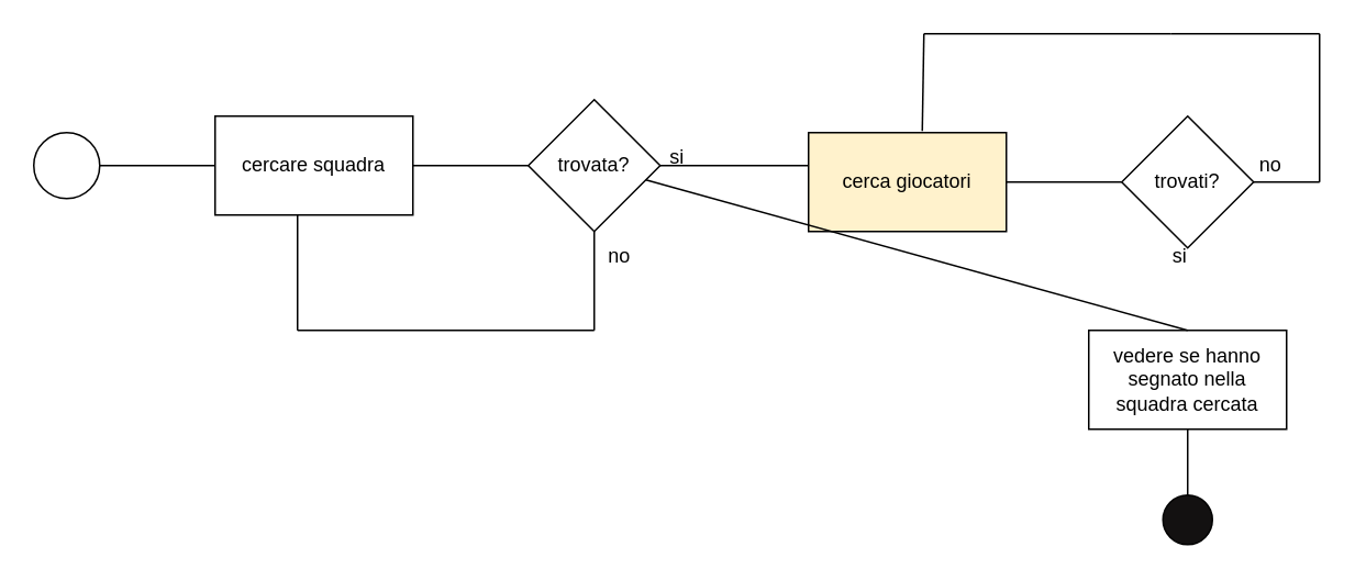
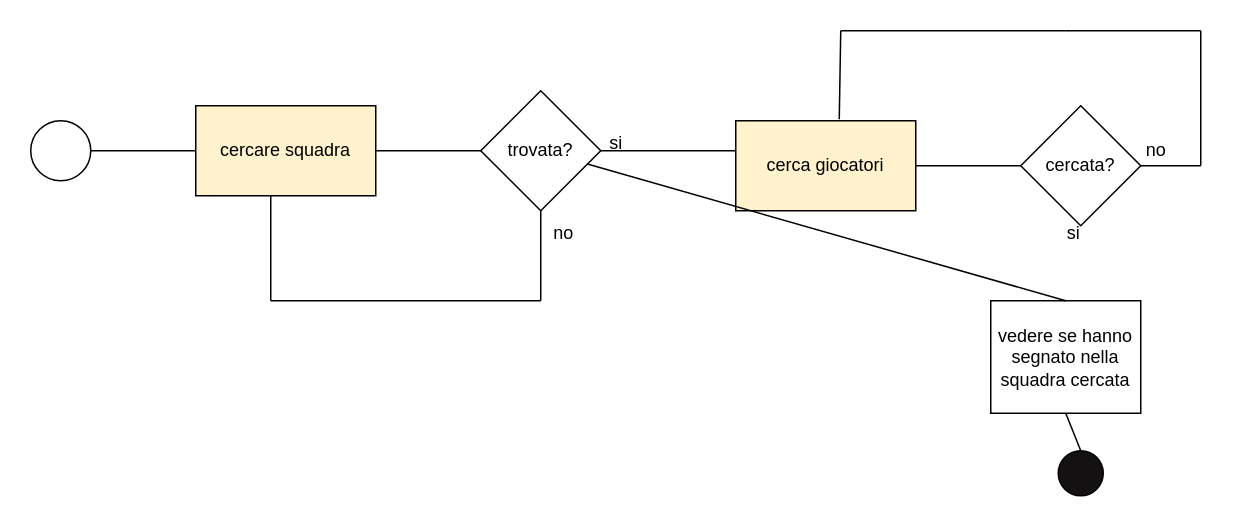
  <mxCell id="0" />
  <mxCell id="1" parent="0" />
  <mxCell id="2" value="" style="ellipse;whiteSpace=wrap;html=1;aspect=fixed;fillColor=#131111;" vertex="1" parent="1"><mxGeometry x="705" y="300" width="30" height="30" as="geometry" /></mxCell>
  <mxCell id="3" value="" style="ellipse;whiteSpace=wrap;html=1;aspect=fixed;" vertex="1" parent="1"><mxGeometry x="20" y="80" width="40" height="40" as="geometry" /></mxCell>
  <mxCell id="4" value="" style="endArrow=none;html=1;rounded=0;exitX=1;exitY=0.5;exitDx=0;exitDy=0;" edge="1" parent="1" source="3"><mxGeometry width="50" height="50" relative="1" as="geometry"><mxPoint x="390" y="270" as="sourcePoint" /><mxPoint x="130" y="100" as="targetPoint" /></mxGeometry></mxCell>
- <mxCell id="5" value="cercare squadra" style="rounded=0;whiteSpace=wrap;html=1;" vertex="1" parent="1"><mxGeometry x="130" y="70" width="120" height="60" as="geometry" /></mxCell>
+ <mxCell id="5" value="cercare squadra" style="rounded=0;whiteSpace=wrap;html=1;fillColor=#fff2cc;" vertex="1" parent="1"><mxGeometry x="130" y="70" width="120" height="60" as="geometry" /></mxCell>
  <mxCell id="6" value="" style="endArrow=none;html=1;rounded=0;exitX=1;exitY=0.5;exitDx=0;exitDy=0;" edge="1" parent="1" source="5"><mxGeometry width="50" height="50" relative="1" as="geometry"><mxPoint x="280" y="130" as="sourcePoint" /><mxPoint x="320" y="100" as="targetPoint" /></mxGeometry></mxCell>
  <mxCell id="7" value="trovata?" style="rhombus;whiteSpace=wrap;html=1;" vertex="1" parent="1"><mxGeometry x="320" y="60" width="80" height="80" as="geometry" /></mxCell>
  <mxCell id="8" value="" style="endArrow=none;html=1;rounded=0;entryX=0.5;entryY=1;entryDx=0;entryDy=0;" edge="1" parent="1" target="7"><mxGeometry width="50" height="50" relative="1" as="geometry"><mxPoint x="360" y="200" as="sourcePoint" /><mxPoint x="370" y="180" as="targetPoint" /></mxGeometry></mxCell>
  <mxCell id="9" value="no&lt;br&gt;" style="text;html=1;align=center;verticalAlign=middle;resizable=0;points=[];autosize=1;strokeColor=none;fillColor=none;" vertex="1" parent="1"><mxGeometry x="355" y="140" width="40" height="30" as="geometry" /></mxCell>
  <mxCell id="10" value="" style="endArrow=none;html=1;rounded=0;" edge="1" parent="1"><mxGeometry width="50" height="50" relative="1" as="geometry"><mxPoint x="180" y="200" as="sourcePoint" /><mxPoint x="360" y="200" as="targetPoint" /></mxGeometry></mxCell>
  <mxCell id="11" value="" style="endArrow=none;html=1;rounded=0;" edge="1" parent="1"><mxGeometry width="50" height="50" relative="1" as="geometry"><mxPoint x="180" y="200" as="sourcePoint" /><mxPoint x="180" y="130" as="targetPoint" /></mxGeometry></mxCell>
  <mxCell id="12" value="" style="endArrow=none;html=1;rounded=0;exitX=1;exitY=0.5;exitDx=0;exitDy=0;" edge="1" parent="1" source="7"><mxGeometry width="50" height="50" relative="1" as="geometry"><mxPoint x="390" y="260" as="sourcePoint" /><mxPoint x="490" y="100" as="targetPoint" /></mxGeometry></mxCell>
  <mxCell id="13" value="cerca giocatori" style="rounded=0;whiteSpace=wrap;html=1;fillColor=#fff2cc;" vertex="1" parent="1"><mxGeometry x="490" y="80" width="120" height="60" as="geometry" /></mxCell>
  <mxCell id="14" value="" style="endArrow=none;html=1;rounded=0;exitX=1;exitY=0.5;exitDx=0;exitDy=0;" edge="1" parent="1" source="13"><mxGeometry width="50" height="50" relative="1" as="geometry"><mxPoint x="390" y="260" as="sourcePoint" /><mxPoint x="680" y="110" as="targetPoint" /></mxGeometry></mxCell>
- <mxCell id="15" value="vedere se hanno segnato nella squadra cercata" style="rounded=0;whiteSpace=wrap;html=1;" vertex="1" parent="1"><mxGeometry x="660" y="200" width="120" height="60" as="geometry" /></mxCell>
+ <mxCell id="15" value="vedere se hanno segnato nella squadra cercata" style="rounded=0;whiteSpace=wrap;html=1;" vertex="1" parent="1"><mxGeometry x="660" y="200" width="100" height="75" as="geometry" /></mxCell>
  <mxCell id="16" value="si&lt;br&gt;" style="text;html=1;align=center;verticalAlign=middle;resizable=0;points=[];autosize=1;strokeColor=none;fillColor=none;" vertex="1" parent="1"><mxGeometry x="395" y="80" width="30" height="30" as="geometry" /></mxCell>
- <mxCell id="17" value="trovati?" style="rhombus;whiteSpace=wrap;html=1;" vertex="1" parent="1"><mxGeometry x="680" y="70" width="80" height="80" as="geometry" /></mxCell>
+ <mxCell id="17" value="cercata?" style="rhombus;whiteSpace=wrap;html=1;" vertex="1" parent="1"><mxGeometry x="680" y="70" width="80" height="80" as="geometry" /></mxCell>
  <mxCell id="18" value="" style="endArrow=none;html=1;rounded=0;" edge="1" parent="1"><mxGeometry width="50" height="50" relative="1" as="geometry"><mxPoint x="760" y="110" as="sourcePoint" /><mxPoint x="800" y="110" as="targetPoint" /></mxGeometry></mxCell>
  <mxCell id="19" value="" style="endArrow=none;html=1;rounded=0;" edge="1" parent="1"><mxGeometry width="50" height="50" relative="1" as="geometry"><mxPoint x="800" y="110" as="sourcePoint" /><mxPoint x="800" y="20" as="targetPoint" /></mxGeometry></mxCell>
  <mxCell id="20" value="" style="endArrow=none;html=1;rounded=0;" edge="1" parent="1"><mxGeometry width="50" height="50" relative="1" as="geometry"><mxPoint x="710" y="20" as="sourcePoint" /><mxPoint x="800" y="20" as="targetPoint" /></mxGeometry></mxCell>
  <mxCell id="21" value="" style="endArrow=none;html=1;rounded=0;" edge="1" parent="1"><mxGeometry width="50" height="50" relative="1" as="geometry"><mxPoint x="560" y="20" as="sourcePoint" /><mxPoint x="710" y="20" as="targetPoint" /></mxGeometry></mxCell>
  <mxCell id="22" value="" style="endArrow=none;html=1;rounded=0;exitX=0.575;exitY=-0.017;exitDx=0;exitDy=0;exitPerimeter=0;" edge="1" parent="1" source="13"><mxGeometry width="50" height="50" relative="1" as="geometry"><mxPoint x="540" y="80" as="sourcePoint" /><mxPoint x="560" y="20" as="targetPoint" /></mxGeometry></mxCell>
  <mxCell id="23" value="no" style="text;html=1;align=center;verticalAlign=middle;resizable=0;points=[];autosize=1;strokeColor=none;fillColor=none;" vertex="1" parent="1"><mxGeometry x="750" y="85" width="40" height="30" as="geometry" /></mxCell>
  <mxCell id="24" value="" style="endArrow=none;html=1;rounded=0;exitX=0.5;exitY=0;exitDx=0;exitDy=0;" edge="1" parent="1" source="15" target="7"><mxGeometry width="50" height="50" relative="1" as="geometry"><mxPoint x="720" y="190" as="sourcePoint" /><mxPoint x="750" y="150" as="targetPoint" /></mxGeometry></mxCell>
  <mxCell id="25" value="" style="endArrow=none;html=1;rounded=0;entryX=0.5;entryY=1;entryDx=0;entryDy=0;exitX=0.5;exitY=0;exitDx=0;exitDy=0;" edge="1" parent="1" source="2" target="15"><mxGeometry width="50" height="50" relative="1" as="geometry"><mxPoint x="670" y="320" as="sourcePoint" /><mxPoint x="720" y="270" as="targetPoint" /></mxGeometry></mxCell>
  <mxCell id="26" value="si" style="text;html=1;align=center;verticalAlign=middle;resizable=0;points=[];autosize=1;strokeColor=none;fillColor=none;" vertex="1" parent="1"><mxGeometry x="700" y="140" width="30" height="30" as="geometry" /></mxCell>
